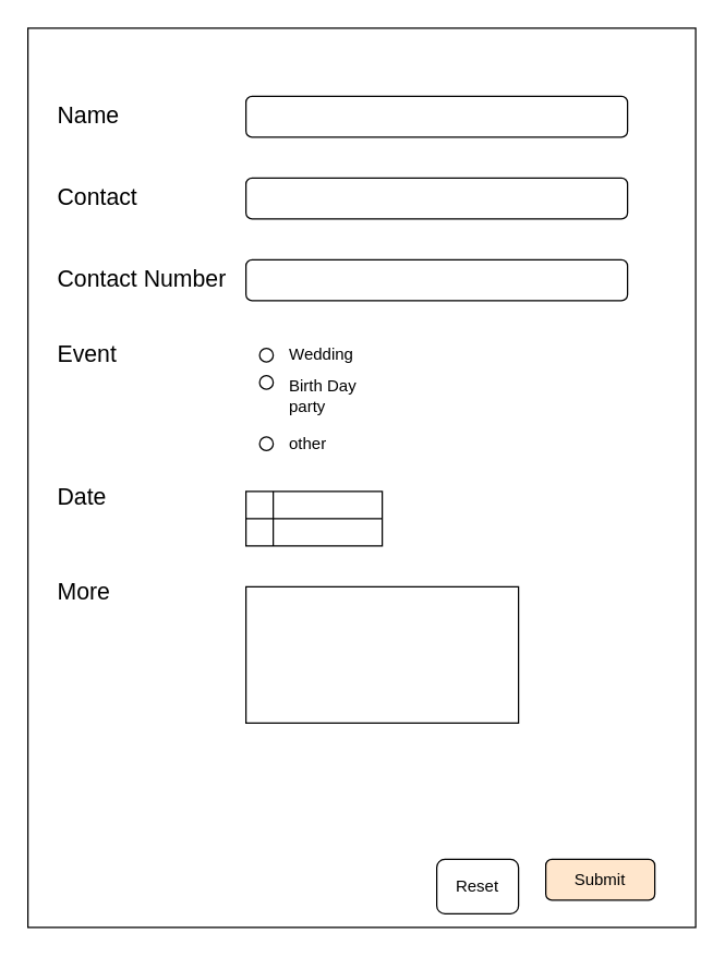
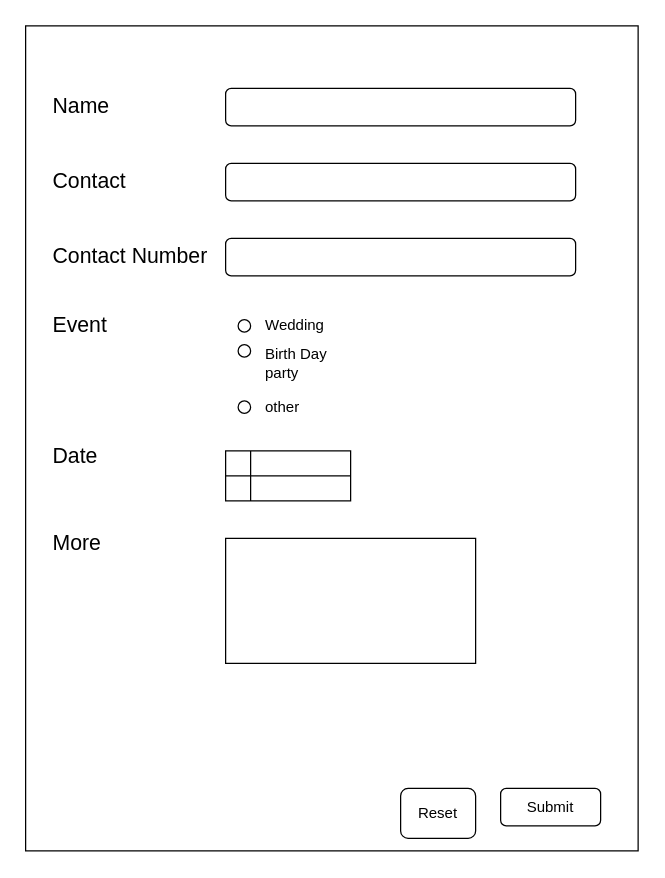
  <mxCell id="0" />
  <mxCell id="1" parent="0" />
  <mxCell id="2" value="" style="rounded=0;whiteSpace=wrap;html=1;fontSize=17;align=left;" vertex="1" parent="1"><mxGeometry x="20" y="20" width="490" height="660" as="geometry" /></mxCell>
  <mxCell id="3" value="" style="rounded=1;whiteSpace=wrap;html=1;fontSize=17;align=left;" vertex="1" parent="1"><mxGeometry x="180" y="70" width="280" height="30" as="geometry" /></mxCell>
  <mxCell id="4" value="Name" style="text;html=1;strokeColor=none;fillColor=none;align=left;verticalAlign=middle;whiteSpace=wrap;rounded=0;fontSize=17;" vertex="1" parent="1"><mxGeometry x="40" y="70" width="60" height="30" as="geometry" /></mxCell>
  <mxCell id="5" value="Contact" style="text;html=1;strokeColor=none;fillColor=none;align=left;verticalAlign=middle;whiteSpace=wrap;rounded=0;fontSize=17;" vertex="1" parent="1"><mxGeometry x="40" y="130" width="60" height="30" as="geometry" /></mxCell>
  <mxCell id="6" value="Contact Number" style="text;html=1;strokeColor=none;fillColor=none;align=left;verticalAlign=middle;whiteSpace=wrap;rounded=0;fontSize=17;" vertex="1" parent="1"><mxGeometry x="40" y="190" width="160" height="30" as="geometry" /></mxCell>
  <mxCell id="7" value="Event" style="text;html=1;strokeColor=none;fillColor=none;align=left;verticalAlign=middle;whiteSpace=wrap;rounded=0;fontSize=17;" vertex="1" parent="1"><mxGeometry x="40" y="245" width="80" height="30" as="geometry" /></mxCell>
  <mxCell id="8" value="Date" style="text;html=1;strokeColor=none;fillColor=none;align=left;verticalAlign=middle;whiteSpace=wrap;rounded=0;fontSize=17;" vertex="1" parent="1"><mxGeometry x="40" y="350" width="60" height="30" as="geometry" /></mxCell>
  <mxCell id="9" value="More" style="text;html=1;strokeColor=none;fillColor=none;align=left;verticalAlign=middle;whiteSpace=wrap;rounded=0;fontSize=17;" vertex="1" parent="1"><mxGeometry x="40" y="420" width="60" height="30" as="geometry" /></mxCell>
  <mxCell id="10" value="" style="rounded=1;whiteSpace=wrap;html=1;fontSize=17;align=left;" vertex="1" parent="1"><mxGeometry x="180" y="130" width="280" height="30" as="geometry" /></mxCell>
  <mxCell id="11" value="" style="rounded=1;whiteSpace=wrap;html=1;fontSize=17;align=left;" vertex="1" parent="1"><mxGeometry x="180" y="190" width="280" height="30" as="geometry" /></mxCell>
  <mxCell id="12" value="Wedding" style="text;html=1;strokeColor=none;fillColor=none;align=left;verticalAlign=middle;whiteSpace=wrap;rounded=0;" vertex="1" parent="1"><mxGeometry x="210" y="245" width="60" height="30" as="geometry" /></mxCell>
  <mxCell id="13" value="Birth Day party" style="text;html=1;strokeColor=none;fillColor=none;align=left;verticalAlign=middle;whiteSpace=wrap;rounded=0;" vertex="1" parent="1"><mxGeometry x="210" y="275" width="60" height="30" as="geometry" /></mxCell>
  <mxCell id="14" value="other" style="text;html=1;strokeColor=none;fillColor=none;align=left;verticalAlign=middle;whiteSpace=wrap;rounded=0;" vertex="1" parent="1"><mxGeometry x="210" y="310" width="60" height="30" as="geometry" /></mxCell>
  <mxCell id="15" value="" style="ellipse;whiteSpace=wrap;html=1;aspect=fixed;" vertex="1" parent="1"><mxGeometry x="190" y="255" width="10" height="10" as="geometry" /></mxCell>
  <mxCell id="16" value="" style="ellipse;whiteSpace=wrap;html=1;aspect=fixed;" vertex="1" parent="1"><mxGeometry x="190" y="275" width="10" height="10" as="geometry" /></mxCell>
  <mxCell id="17" value="" style="ellipse;whiteSpace=wrap;html=1;aspect=fixed;" vertex="1" parent="1"><mxGeometry x="190" y="320" width="10" height="10" as="geometry" /></mxCell>
  <mxCell id="18" value="" style="shape=internalStorage;whiteSpace=wrap;html=1;backgroundOutline=1;" vertex="1" parent="1"><mxGeometry x="180" y="360" width="100" height="40" as="geometry" /></mxCell>
  <mxCell id="19" value="" style="rounded=0;whiteSpace=wrap;html=1;" vertex="1" parent="1"><mxGeometry x="180" y="430" width="200" height="100" as="geometry" /></mxCell>
- <mxCell id="20" value="Submit" style="rounded=1;whiteSpace=wrap;html=1;fillColor=#ffe6cc;" vertex="1" parent="1"><mxGeometry x="400" y="630" width="80" height="30" as="geometry" /></mxCell>
+ <mxCell id="20" value="Submit" style="rounded=1;whiteSpace=wrap;html=1;" vertex="1" parent="1"><mxGeometry x="400" y="630" width="80" height="30" as="geometry" /></mxCell>
  <mxCell id="21" value="Reset" style="rounded=1;whiteSpace=wrap;html=1;" vertex="1" parent="1"><mxGeometry x="320" y="630" width="60" height="40" as="geometry" /></mxCell>
